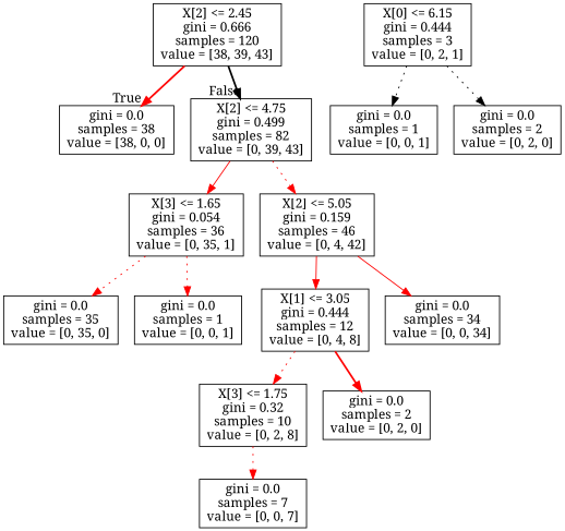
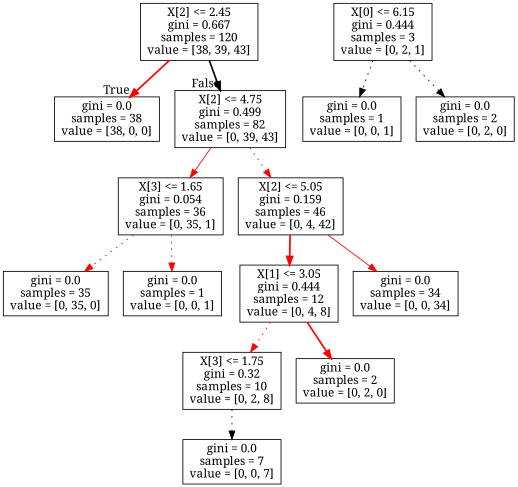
  digraph {
    fontname="Noto Serif"
    node [fontname="Noto Serif" shape=box]
    edge [color=red fontname="Noto Serif" style=dotted]
-   n1 [label="X[2] <= 2.45\ngini = 0.666\nsamples = 120\nvalue = [38, 39, 43]"]
+   n1 [label="X[2] <= 2.45\ngini = 0.667\nsamples = 120\nvalue = [38, 39, 43]"]
    n2 [label="gini = 0.0\nsamples = 38\nvalue = [38, 0, 0]"]
    n3 [label="X[2] <= 4.75\ngini = 0.499\nsamples = 82\nvalue = [0, 39, 43]"]
    n4 [label="X[3] <= 1.65\ngini = 0.054\nsamples = 36\nvalue = [0, 35, 1]"]
    n5 [label="X[2] <= 5.05\ngini = 0.159\nsamples = 46\nvalue = [0, 4, 42]"]
    n6 [label="gini = 0.0\nsamples = 35\nvalue = [0, 35, 0]"]
    n7 [label="gini = 0.0\nsamples = 1\nvalue = [0, 0, 1]"]
    n8 [label="X[1] <= 3.05\ngini = 0.444\nsamples = 12\nvalue = [0, 4, 8]"]
    n9 [label="gini = 0.0\nsamples = 34\nvalue = [0, 0, 34]"]
    n10 [label="X[3] <= 1.75\ngini = 0.32\nsamples = 10\nvalue = [0, 2, 8]"]
    n11 [label="gini = 0.0\nsamples = 2\nvalue = [0, 2, 0]"]
    n12 [label="gini = 0.0\nsamples = 7\nvalue = [0, 0, 7]"]
    n13 [label="X[0] <= 6.15\ngini = 0.444\nsamples = 3\nvalue = [0, 2, 1]"]
    n14 [label="gini = 0.0\nsamples = 1\nvalue = [0, 0, 1]"]
    n15 [label="gini = 0.0\nsamples = 2\nvalue = [0, 2, 0]"]
    n1 -> n2 [headlabel=True labelangle=45 labeldistance=2.5 style=bold]
    n1 -> n3 [color=black headlabel=False labelangle=-45 labeldistance=2.5 style=bold]
    n3 -> n4 [style=solid]
    n3 -> n5
    n4 -> n6
    n4 -> n7
-   n5 -> n8 [style=solid]
+   n5 -> n8 [style=bold]
    n5 -> n9 [style=solid]
    n8 -> n10
    n8 -> n11 [style=bold]
-   n10 -> n12
+   n10 -> n12 [color=black]
    n13 -> n14 [color=black]
    n13 -> n15 [color=black]
  }
